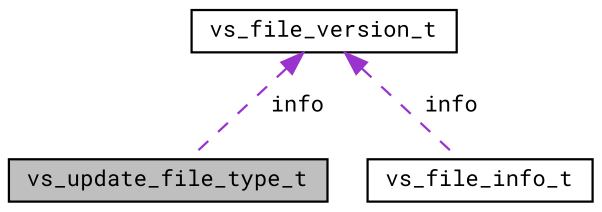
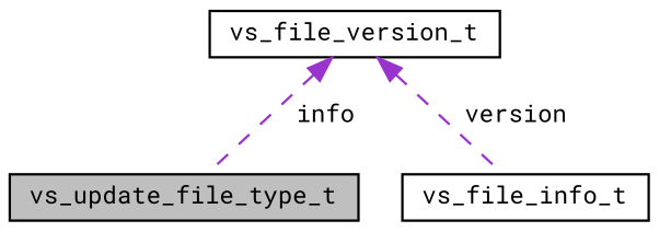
  digraph {
    fontname="Roboto Mono"
    node [color=black fillcolor=white fontname="Roboto Mono" fontsize=10 shape=record style=filled]
    edge [color=darkorchid3 dir=back fontname="Roboto Mono" fontsize=10 labelfontname=Helvetica labelfontsize=10 style=dashed]
    n1 [fillcolor=grey75 fontcolor=black height=0.2 label=vs_update_file_type_t width=0.4]
    n2 [height=0.2 label=vs_file_info_t width=0.4]
    n3 [height=0.2 label=vs_file_version_t width=0.4]
    n3 -> n1 [label=" info"]
-   n3 -> n2 [label=" info"]
+   n3 -> n2 [label=" version"]
  }
